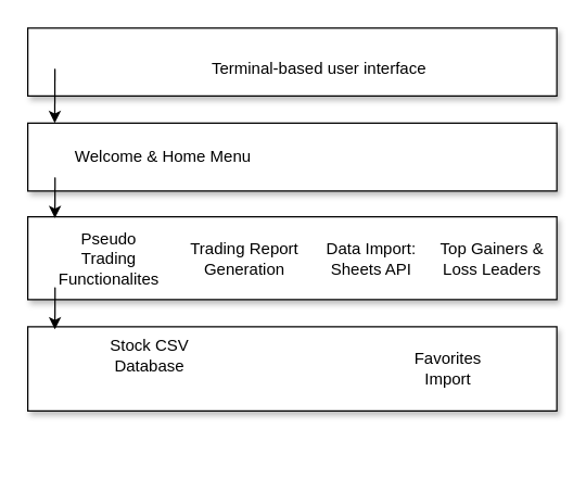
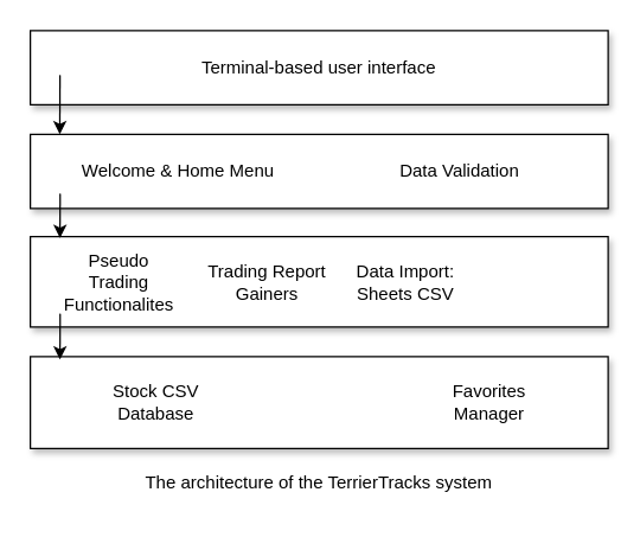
  <mxCell id="0" />
  <mxCell id="1" parent="0" />
  <mxCell id="2" value="" style="rounded=0;whiteSpace=wrap;html=1;strokeColor=#000000;shadow=1;" vertex="1" parent="1"><mxGeometry x="20" y="20" width="390" height="50" as="geometry" /></mxCell>
- <mxCell id="3" value="Terminal-based user interface" style="text;html=1;strokeColor=none;fillColor=none;align=center;verticalAlign=middle;whiteSpace=wrap;rounded=0;shadow=1;" vertex="1" parent="1"><mxGeometry x="145" y="35" width="180" height="30" as="geometry" /></mxCell>
+ <mxCell id="3" value="Terminal-based user interface" style="text;html=1;strokeColor=none;fillColor=none;align=center;verticalAlign=middle;whiteSpace=wrap;rounded=0;shadow=1;" vertex="1" parent="1"><mxGeometry x="125" y="30" width="180" height="30" as="geometry" /></mxCell>
  <mxCell id="4" value="" style="rounded=0;whiteSpace=wrap;html=1;strokeColor=#000000;shadow=1;" vertex="1" parent="1"><mxGeometry x="20" y="90" width="390" height="50" as="geometry" /></mxCell>
  <mxCell id="5" value="Welcome &amp;amp; Home Menu" style="text;html=1;strokeColor=none;fillColor=none;align=center;verticalAlign=middle;whiteSpace=wrap;rounded=0;shadow=1;" vertex="1" parent="1"><mxGeometry x="50" y="100" width="140" height="30" as="geometry" /></mxCell>
+ <mxCell id="6" value="Data Validation" style="text;html=1;strokeColor=none;fillColor=none;align=center;verticalAlign=middle;whiteSpace=wrap;rounded=0;shadow=1;" vertex="1" parent="1"><mxGeometry x="260" y="100" width="100" height="30" as="geometry" /></mxCell>
  <mxCell id="7" value="" style="rounded=0;whiteSpace=wrap;html=1;strokeColor=#000000;shadow=1;" vertex="1" parent="1"><mxGeometry x="20" y="159" width="390" height="61" as="geometry" /></mxCell>
  <mxCell id="8" value="" style="rounded=0;whiteSpace=wrap;html=1;strokeColor=#000000;shadow=1;" vertex="1" parent="1"><mxGeometry x="20" y="240" width="390" height="62" as="geometry" /></mxCell>
- <mxCell id="9" value="Stock CSV Database" style="text;html=1;strokeColor=none;fillColor=none;align=center;verticalAlign=middle;whiteSpace=wrap;rounded=0;shadow=1;" vertex="1" parent="1"><mxGeometry x="75" y="246" width="70" height="30" as="geometry" /></mxCell>
- <mxCell id="10" value="Favorites&lt;br&gt;Import" style="text;html=1;strokeColor=none;fillColor=none;align=center;verticalAlign=middle;whiteSpace=wrap;rounded=0;shadow=1;" vertex="1" parent="1"><mxGeometry x="295" y="256" width="70" height="30" as="geometry" /></mxCell>
+ <mxCell id="9" value="Stock CSV Database" style="text;html=1;strokeColor=none;fillColor=none;align=center;verticalAlign=middle;whiteSpace=wrap;rounded=0;shadow=1;" vertex="1" parent="1"><mxGeometry x="70" y="256" width="70" height="30" as="geometry" /></mxCell>
+ <mxCell id="10" value="Favorites&lt;br&gt;Manager" style="text;html=1;strokeColor=none;fillColor=none;align=center;verticalAlign=middle;whiteSpace=wrap;rounded=0;shadow=1;" vertex="1" parent="1"><mxGeometry x="295" y="256" width="70" height="30" as="geometry" /></mxCell>
  <mxCell id="11" value="Pseudo&lt;br&gt;Trading&lt;br&gt;Functionalites" style="text;html=1;strokeColor=none;fillColor=none;align=center;verticalAlign=middle;whiteSpace=wrap;rounded=0;shadow=1;" vertex="1" parent="1"><mxGeometry x="50" y="174.5" width="60" height="30" as="geometry" /></mxCell>
- <mxCell id="12" value="Trading&amp;nbsp;Report&lt;br&gt;Generation" style="text;html=1;strokeColor=none;fillColor=none;align=center;verticalAlign=middle;whiteSpace=wrap;rounded=0;shadow=1;" vertex="1" parent="1"><mxGeometry x="110" y="174.5" width="140" height="30" as="geometry" /></mxCell>
- <mxCell id="13" value="Data Import: Sheets API" style="text;html=1;strokeColor=none;fillColor=none;align=center;verticalAlign=middle;whiteSpace=wrap;rounded=0;shadow=1;" vertex="1" parent="1"><mxGeometry x="236" y="174.5" width="75" height="30" as="geometry" /></mxCell>
- <mxCell id="15" value="Top Gainers &amp;amp; Loss Leaders" style="text;html=1;strokeColor=none;fillColor=none;align=center;verticalAlign=middle;whiteSpace=wrap;rounded=0;shadow=1;" vertex="1" parent="1"><mxGeometry x="320" y="174.5" width="85" height="30" as="geometry" /></mxCell>
+ <mxCell id="12" value="Trading&amp;nbsp;Report&lt;br&gt;Gainers" style="text;html=1;strokeColor=none;fillColor=none;align=center;verticalAlign=middle;whiteSpace=wrap;rounded=0;shadow=1;" vertex="1" parent="1"><mxGeometry x="110" y="174.5" width="140" height="30" as="geometry" /></mxCell>
+ <mxCell id="13" value="Data Import: Sheets CSV" style="text;html=1;strokeColor=none;fillColor=none;align=center;verticalAlign=middle;whiteSpace=wrap;rounded=0;shadow=1;" vertex="1" parent="1"><mxGeometry x="236" y="174.5" width="75" height="30" as="geometry" /></mxCell>
+ <mxCell id="14" value="The architecture of the TerrierTracks system" style="text;html=1;strokeColor=none;fillColor=none;align=center;verticalAlign=middle;whiteSpace=wrap;rounded=0;shadow=1;" vertex="1" parent="1"><mxGeometry x="65" y="310" width="300" height="30" as="geometry" /></mxCell>
  <mxCell id="16" value="" style="endArrow=classic;html=1;rounded=0;entryX=0.051;entryY=0;entryDx=0;entryDy=0;entryPerimeter=0;" edge="1" parent="1" target="4"><mxGeometry width="50" height="50" relative="1" as="geometry"><mxPoint x="40" y="50" as="sourcePoint" /><mxPoint x="90" y="-40" as="targetPoint" /></mxGeometry></mxCell>
  <mxCell id="17" value="" style="endArrow=classic;html=1;rounded=0;" edge="1" parent="1"><mxGeometry width="50" height="50" relative="1" as="geometry"><mxPoint x="40.11" y="130" as="sourcePoint" /><mxPoint x="40" y="160" as="targetPoint" /></mxGeometry></mxCell>
  <mxCell id="18" value="" style="endArrow=classic;html=1;rounded=0;" edge="1" parent="1"><mxGeometry width="50" height="50" relative="1" as="geometry"><mxPoint x="40.11" y="211" as="sourcePoint" /><mxPoint x="40" y="242" as="targetPoint" /></mxGeometry></mxCell>
